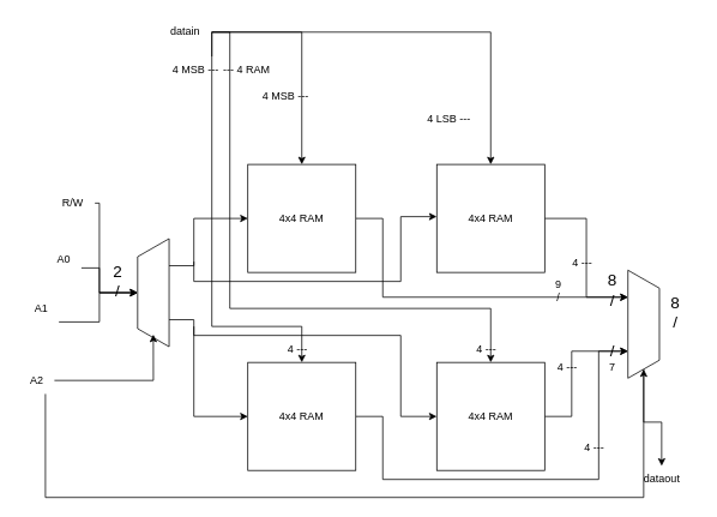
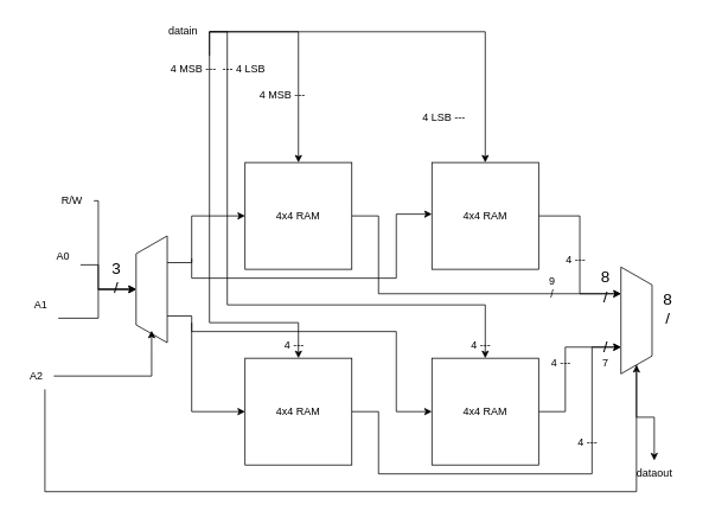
  <mxCell id="0" />
  <mxCell id="1" parent="0" />
  <mxCell id="2" style="edgeStyle=orthogonalEdgeStyle;rounded=0;orthogonalLoop=1;jettySize=auto;html=1;entryX=0.25;entryY=1;entryDx=0;entryDy=0;" edge="1" parent="1" source="3" target="38"><mxGeometry relative="1" as="geometry"><Array as="points"><mxPoint x="425" y="242" /><mxPoint x="425" y="330" /></Array></mxGeometry></mxCell>
  <mxCell id="3" value="4x4 RAM" style="rounded=0;whiteSpace=wrap;html=1;" vertex="1" parent="1"><mxGeometry x="275" y="182" width="120" height="120" as="geometry" /></mxCell>
  <mxCell id="4" style="edgeStyle=orthogonalEdgeStyle;rounded=0;orthogonalLoop=1;jettySize=auto;html=1;entryX=0.25;entryY=1;entryDx=0;entryDy=0;" edge="1" parent="1" source="5" target="38"><mxGeometry relative="1" as="geometry" /></mxCell>
  <mxCell id="5" value="4x4 RAM" style="rounded=0;whiteSpace=wrap;html=1;" vertex="1" parent="1"><mxGeometry x="485" y="182" width="120" height="120" as="geometry" /></mxCell>
  <mxCell id="6" style="edgeStyle=orthogonalEdgeStyle;rounded=0;orthogonalLoop=1;jettySize=auto;html=1;entryX=0.75;entryY=1;entryDx=0;entryDy=0;" edge="1" parent="1" source="7" target="38"><mxGeometry relative="1" as="geometry"><Array as="points"><mxPoint x="635" y="462" /><mxPoint x="635" y="390" /></Array></mxGeometry></mxCell>
  <mxCell id="7" value="4x4 RAM" style="rounded=0;whiteSpace=wrap;html=1;" vertex="1" parent="1"><mxGeometry x="485" y="402" width="120" height="120" as="geometry" /></mxCell>
  <mxCell id="8" style="edgeStyle=orthogonalEdgeStyle;rounded=0;orthogonalLoop=1;jettySize=auto;html=1;entryX=0.75;entryY=1;entryDx=0;entryDy=0;" edge="1" parent="1" source="9" target="38"><mxGeometry relative="1" as="geometry"><Array as="points"><mxPoint x="425" y="462" /><mxPoint x="425" y="532" /><mxPoint x="665" y="532" /><mxPoint x="665" y="390" /></Array></mxGeometry></mxCell>
  <mxCell id="9" value="4x4 RAM" style="rounded=0;whiteSpace=wrap;html=1;" vertex="1" parent="1"><mxGeometry x="275" y="402" width="120" height="120" as="geometry" /></mxCell>
  <mxCell id="10" style="edgeStyle=orthogonalEdgeStyle;rounded=0;orthogonalLoop=1;jettySize=auto;html=1;entryX=0.5;entryY=0;entryDx=0;entryDy=0;" edge="1" parent="1" source="14" target="3"><mxGeometry relative="1" as="geometry" /></mxCell>
  <mxCell id="11" style="edgeStyle=elbowEdgeStyle;rounded=0;orthogonalLoop=1;jettySize=auto;html=1;entryX=0.5;entryY=0;entryDx=0;entryDy=0;" edge="1" parent="1" source="14" target="5"><mxGeometry relative="1" as="geometry"><Array as="points"><mxPoint x="545" y="142" /></Array></mxGeometry></mxCell>
  <mxCell id="12" style="edgeStyle=orthogonalEdgeStyle;rounded=0;orthogonalLoop=1;jettySize=auto;html=1;entryX=0.5;entryY=0;entryDx=0;entryDy=0;" edge="1" parent="1" source="29" target="9"><mxGeometry relative="1" as="geometry"><Array as="points"><mxPoint x="235" y="35" /><mxPoint x="235" y="362" /><mxPoint x="335" y="362" /></Array></mxGeometry></mxCell>
  <mxCell id="13" style="edgeStyle=orthogonalEdgeStyle;rounded=0;orthogonalLoop=1;jettySize=auto;html=1;entryX=0.5;entryY=0;entryDx=0;entryDy=0;" edge="1" parent="1" source="14" target="7"><mxGeometry relative="1" as="geometry"><Array as="points"><mxPoint x="255" y="35" /><mxPoint x="255" y="342" /><mxPoint x="545" y="342" /></Array></mxGeometry></mxCell>
  <mxCell id="14" value="datain" style="text;html=1;align=center;verticalAlign=middle;resizable=0;points=[];autosize=1;strokeColor=none;fillColor=none;" vertex="1" parent="1"><mxGeometry x="175" y="20" width="60" height="30" as="geometry" /></mxCell>
  <mxCell id="15" value="dataout" style="text;html=1;align=center;verticalAlign=middle;resizable=0;points=[];autosize=1;strokeColor=none;fillColor=none;" vertex="1" parent="1"><mxGeometry x="705" y="517" width="60" height="30" as="geometry" /></mxCell>
  <mxCell id="16" style="edgeStyle=orthogonalEdgeStyle;rounded=0;orthogonalLoop=1;jettySize=auto;html=1;entryX=0.5;entryY=0;entryDx=0;entryDy=0;" edge="1" parent="1" source="17" target="26"><mxGeometry relative="1" as="geometry"><Array as="points"><mxPoint x="110" y="225" /><mxPoint x="110" y="325" /></Array></mxGeometry></mxCell>
  <mxCell id="17" value="R/W" style="text;html=1;align=center;verticalAlign=middle;resizable=0;points=[];autosize=1;strokeColor=none;fillColor=none;" vertex="1" parent="1"><mxGeometry x="55" y="210" width="50" height="30" as="geometry" /></mxCell>
  <mxCell id="18" style="edgeStyle=orthogonalEdgeStyle;rounded=0;orthogonalLoop=1;jettySize=auto;html=1;entryX=0.5;entryY=0;entryDx=0;entryDy=0;" edge="1" parent="1" source="19" target="26"><mxGeometry relative="1" as="geometry"><Array as="points"><mxPoint x="110" y="297" /><mxPoint x="110" y="325" /></Array></mxGeometry></mxCell>
  <mxCell id="19" value="A0" style="text;html=1;align=center;verticalAlign=middle;resizable=0;points=[];autosize=1;strokeColor=none;fillColor=none;" vertex="1" parent="1"><mxGeometry x="50" y="272" width="40" height="30" as="geometry" /></mxCell>
  <mxCell id="20" style="edgeStyle=orthogonalEdgeStyle;rounded=0;orthogonalLoop=1;jettySize=auto;html=1;entryX=0.5;entryY=0;entryDx=0;entryDy=0;" edge="1" parent="1" source="21" target="26"><mxGeometry relative="1" as="geometry"><Array as="points"><mxPoint x="110" y="357" /><mxPoint x="110" y="325" /></Array></mxGeometry></mxCell>
  <mxCell id="21" value="A1" style="text;html=1;align=center;verticalAlign=middle;resizable=0;points=[];autosize=1;strokeColor=none;fillColor=none;" vertex="1" parent="1"><mxGeometry x="25" y="327" width="40" height="30" as="geometry" /></mxCell>
  <mxCell id="22" style="edgeStyle=orthogonalEdgeStyle;rounded=0;orthogonalLoop=1;jettySize=auto;html=1;entryX=1;entryY=0.5;entryDx=0;entryDy=0;" edge="1" parent="1" source="23" target="38"><mxGeometry relative="1" as="geometry"><Array as="points"><mxPoint x="50" y="552" /><mxPoint x="715" y="552" /></Array></mxGeometry></mxCell>
  <mxCell id="23" value="A2" style="text;html=1;align=center;verticalAlign=middle;resizable=0;points=[];autosize=1;strokeColor=none;fillColor=none;" vertex="1" parent="1"><mxGeometry x="20" y="407" width="40" height="30" as="geometry" /></mxCell>
  <mxCell id="24" style="edgeStyle=orthogonalEdgeStyle;rounded=0;orthogonalLoop=1;jettySize=auto;html=1;exitX=0.75;exitY=1;exitDx=0;exitDy=0;entryX=0;entryY=0.5;entryDx=0;entryDy=0;" edge="1" parent="1" source="26" target="3"><mxGeometry relative="1" as="geometry"><Array as="points"><mxPoint x="215" y="295" /><mxPoint x="215" y="242" /></Array></mxGeometry></mxCell>
  <mxCell id="25" style="edgeStyle=orthogonalEdgeStyle;rounded=0;orthogonalLoop=1;jettySize=auto;html=1;exitX=0.25;exitY=1;exitDx=0;exitDy=0;entryX=0;entryY=0.5;entryDx=0;entryDy=0;" edge="1" parent="1" source="26" target="9"><mxGeometry relative="1" as="geometry"><Array as="points"><mxPoint x="215" y="355" /><mxPoint x="215" y="462" /></Array></mxGeometry></mxCell>
  <mxCell id="26" value="" style="shape=trapezoid;perimeter=trapezoidPerimeter;whiteSpace=wrap;html=1;fixedSize=1;rotation=-90;" vertex="1" parent="1"><mxGeometry x="110" y="307" width="120" height="35" as="geometry" /></mxCell>
  <mxCell id="27" style="edgeStyle=orthogonalEdgeStyle;rounded=0;orthogonalLoop=1;jettySize=auto;html=1;entryX=0.113;entryY=0.499;entryDx=0;entryDy=0;entryPerimeter=0;" edge="1" parent="1" source="23" target="26"><mxGeometry relative="1" as="geometry" /></mxCell>
- <mxCell id="28" value="&lt;font style=&quot;font-size: 18px;&quot;&gt;2&lt;br&gt;/&lt;/font&gt;" style="text;html=1;align=center;verticalAlign=middle;resizable=0;points=[];autosize=1;strokeColor=none;fillColor=none;" vertex="1" parent="1"><mxGeometry x="115" y="282" width="30" height="60" as="geometry" /></mxCell>
+ <mxCell id="28" value="&lt;font style=&quot;font-size: 18px;&quot;&gt;3&lt;br&gt;/&lt;/font&gt;" style="text;html=1;align=center;verticalAlign=middle;resizable=0;points=[];autosize=1;strokeColor=none;fillColor=none;" vertex="1" parent="1"><mxGeometry x="115" y="282" width="30" height="60" as="geometry" /></mxCell>
  <mxCell id="29" value="4 MSB ---&amp;nbsp;&amp;nbsp;" style="text;html=1;align=center;verticalAlign=middle;resizable=0;points=[];autosize=1;strokeColor=none;fillColor=none;" vertex="1" parent="1"><mxGeometry x="180" y="62" width="80" height="30" as="geometry" /></mxCell>
- <mxCell id="30" value="&amp;nbsp; &amp;nbsp; &amp;nbsp; &amp;nbsp; --- 4 RAM" style="text;html=1;align=center;verticalAlign=middle;resizable=0;points=[];autosize=1;strokeColor=none;fillColor=none;" vertex="1" parent="1"><mxGeometry x="210" y="62" width="100" height="30" as="geometry" /></mxCell>
+ <mxCell id="30" value="&amp;nbsp; &amp;nbsp; &amp;nbsp; &amp;nbsp; --- 4 LSB" style="text;html=1;align=center;verticalAlign=middle;resizable=0;points=[];autosize=1;strokeColor=none;fillColor=none;" vertex="1" parent="1"><mxGeometry x="210" y="62" width="100" height="30" as="geometry" /></mxCell>
  <mxCell id="31" value="4 MSB ---&amp;nbsp; &amp;nbsp; &amp;nbsp; &amp;nbsp; &amp;nbsp; &amp;nbsp;" style="text;html=1;align=center;verticalAlign=middle;resizable=0;points=[];autosize=1;strokeColor=none;fillColor=none;" vertex="1" parent="1"><mxGeometry x="280" y="92" width="110" height="30" as="geometry" /></mxCell>
  <mxCell id="32" value="4 LSB ---&amp;nbsp; &amp;nbsp; &amp;nbsp; &amp;nbsp; &amp;nbsp;&amp;nbsp;" style="text;html=1;align=center;verticalAlign=middle;resizable=0;points=[];autosize=1;strokeColor=none;fillColor=none;" vertex="1" parent="1"><mxGeometry x="465" y="117" width="100" height="30" as="geometry" /></mxCell>
  <mxCell id="33" value="" style="orthogonalLoop=1;jettySize=auto;html=1;rounded=0;entryX=0;entryY=0.5;entryDx=0;entryDy=0;edgeStyle=orthogonalEdgeStyle;" edge="1" parent="1"><mxGeometry width="100" relative="1" as="geometry"><mxPoint x="215" y="290" as="sourcePoint" /><mxPoint x="485" y="240" as="targetPoint" /><Array as="points"><mxPoint x="215" y="312" /><mxPoint x="445" y="312" /><mxPoint x="445" y="240" /></Array></mxGeometry></mxCell>
  <mxCell id="34" value="" style="edgeStyle=orthogonalEdgeStyle;orthogonalLoop=1;jettySize=auto;html=1;rounded=0;entryX=0;entryY=0.5;entryDx=0;entryDy=0;" edge="1" parent="1" target="7"><mxGeometry width="100" relative="1" as="geometry"><mxPoint x="215" y="362" as="sourcePoint" /><mxPoint x="265" y="332" as="targetPoint" /><Array as="points"><mxPoint x="215" y="372" /><mxPoint x="445" y="372" /><mxPoint x="445" y="462" /></Array></mxGeometry></mxCell>
  <mxCell id="35" value="4 ---" style="text;html=1;align=center;verticalAlign=middle;resizable=0;points=[];autosize=1;strokeColor=none;fillColor=none;" vertex="1" parent="1"><mxGeometry x="305" y="372" width="50" height="30" as="geometry" /></mxCell>
  <mxCell id="36" value="4 ---" style="text;html=1;align=center;verticalAlign=middle;resizable=0;points=[];autosize=1;strokeColor=none;fillColor=none;" vertex="1" parent="1"><mxGeometry x="515" y="372" width="50" height="30" as="geometry" /></mxCell>
  <mxCell id="37" style="edgeStyle=orthogonalEdgeStyle;rounded=0;orthogonalLoop=1;jettySize=auto;html=1;" edge="1" parent="1" source="38" target="15"><mxGeometry relative="1" as="geometry" /></mxCell>
  <mxCell id="38" value="" style="shape=trapezoid;perimeter=trapezoidPerimeter;whiteSpace=wrap;html=1;fixedSize=1;rotation=90;" vertex="1" parent="1"><mxGeometry x="655" y="342" width="120" height="35" as="geometry" /></mxCell>
  <mxCell id="39" value="4 ---" style="text;html=1;align=center;verticalAlign=middle;resizable=0;points=[];autosize=1;strokeColor=none;fillColor=none;" vertex="1" parent="1"><mxGeometry x="635" y="482" width="50" height="30" as="geometry" /></mxCell>
  <mxCell id="40" value="4 ---" style="text;html=1;align=center;verticalAlign=middle;resizable=0;points=[];autosize=1;strokeColor=none;fillColor=none;" vertex="1" parent="1"><mxGeometry x="605" y="392" width="50" height="30" as="geometry" /></mxCell>
  <mxCell id="41" value="&lt;span style=&quot;font-size: 18px;&quot;&gt;/&lt;br&gt;&lt;/span&gt;7" style="text;html=1;align=center;verticalAlign=middle;resizable=0;points=[];autosize=1;strokeColor=none;fillColor=none;" vertex="1" parent="1"><mxGeometry x="665" y="372" width="30" height="50" as="geometry" /></mxCell>
  <mxCell id="42" value="9&lt;br&gt;/" style="text;html=1;align=center;verticalAlign=middle;resizable=0;points=[];autosize=1;strokeColor=none;fillColor=none;" vertex="1" parent="1"><mxGeometry x="605" y="302" width="30" height="40" as="geometry" /></mxCell>
  <mxCell id="43" value="4 ---&amp;nbsp;&amp;nbsp;" style="text;html=1;align=center;verticalAlign=middle;resizable=0;points=[];autosize=1;strokeColor=none;fillColor=none;" vertex="1" parent="1"><mxGeometry x="625" y="277" width="50" height="30" as="geometry" /></mxCell>
  <mxCell id="44" value="&lt;span style=&quot;font-size: 18px;&quot;&gt;8&lt;br&gt;/&lt;br&gt;&lt;/span&gt;" style="text;html=1;align=center;verticalAlign=middle;resizable=0;points=[];autosize=1;strokeColor=none;fillColor=none;" vertex="1" parent="1"><mxGeometry x="665" y="292" width="30" height="60" as="geometry" /></mxCell>
  <mxCell id="45" value="&lt;span style=&quot;font-size: 18px;&quot;&gt;8&lt;br&gt;/&lt;br&gt;&lt;/span&gt;" style="text;html=1;align=center;verticalAlign=middle;resizable=0;points=[];autosize=1;strokeColor=none;fillColor=none;" vertex="1" parent="1"><mxGeometry x="735" y="317" width="30" height="60" as="geometry" /></mxCell>
